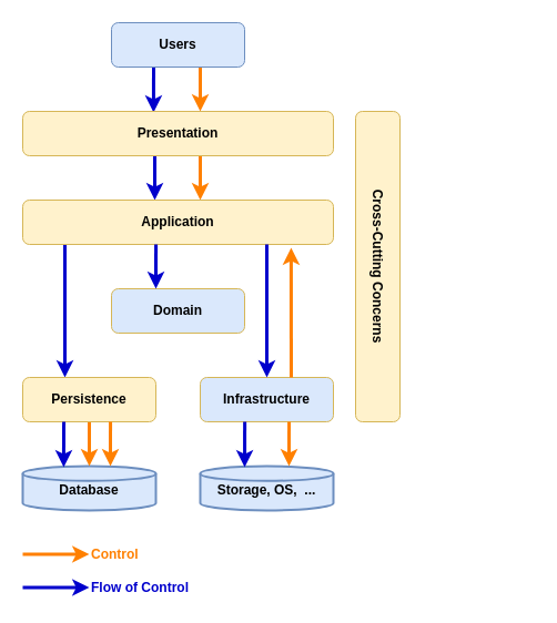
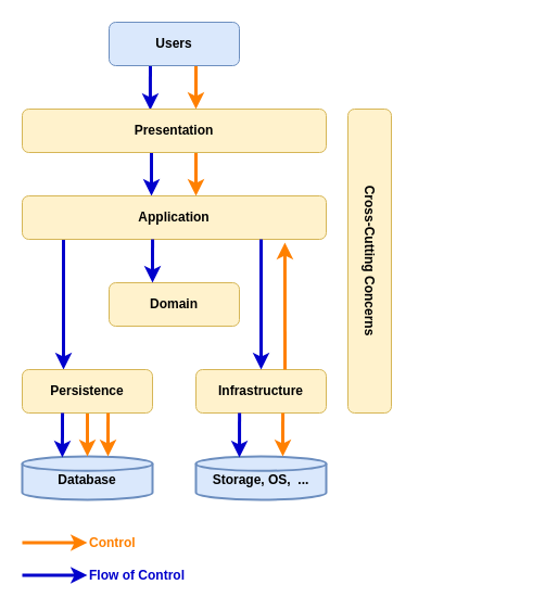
  <mxCell id="0" />
  <mxCell id="1" parent="0" />
  <mxCell id="2" style="edgeStyle=none;rounded=0;orthogonalLoop=1;jettySize=auto;html=1;entryX=0.396;entryY=0.025;entryDx=0;entryDy=0;entryPerimeter=0;strokeColor=#0000CC;strokeWidth=3;fontColor=#FF8000;" edge="1" parent="1"><mxGeometry relative="1" as="geometry"><mxPoint x="138" y="60" as="sourcePoint" /><mxPoint x="137.88" y="101" as="targetPoint" /></mxGeometry></mxCell>
  <mxCell id="3" style="edgeStyle=none;rounded=0;orthogonalLoop=1;jettySize=auto;html=1;exitX=0.75;exitY=1;exitDx=0;exitDy=0;entryX=0.607;entryY=0;entryDx=0;entryDy=0;entryPerimeter=0;strokeColor=#FF8000;strokeWidth=3;fontColor=#FF8000;" edge="1" parent="1"><mxGeometry relative="1" as="geometry"><mxPoint x="180" y="60" as="sourcePoint" /><mxPoint x="179.96" y="100" as="targetPoint" /></mxGeometry></mxCell>
  <mxCell id="4" value="Users" style="rounded=1;whiteSpace=wrap;html=1;fontStyle=1;fillColor=#dae8fc;strokeColor=#6c8ebf;" vertex="1" parent="1"><mxGeometry x="100" y="20" width="120" height="40" as="geometry" /></mxCell>
  <mxCell id="5" style="edgeStyle=none;rounded=0;orthogonalLoop=1;jettySize=auto;html=1;exitX=0.25;exitY=1;exitDx=0;exitDy=0;entryX=0.25;entryY=0;entryDx=0;entryDy=0;strokeColor=#0000CC;strokeWidth=3;fontColor=#FF8000;" edge="1" parent="1"><mxGeometry relative="1" as="geometry"><mxPoint x="139" y="140" as="sourcePoint" /><mxPoint x="139" y="180" as="targetPoint" /></mxGeometry></mxCell>
  <mxCell id="6" style="edgeStyle=none;rounded=0;orthogonalLoop=1;jettySize=auto;html=1;exitX=0.75;exitY=1;exitDx=0;exitDy=0;entryX=0.75;entryY=0;entryDx=0;entryDy=0;strokeColor=#FF8000;strokeWidth=3;fontColor=#FF8000;" edge="1" parent="1"><mxGeometry relative="1" as="geometry"><mxPoint x="180" y="140" as="sourcePoint" /><mxPoint x="180" y="180" as="targetPoint" /></mxGeometry></mxCell>
  <mxCell id="7" value="Presentation" style="rounded=1;whiteSpace=wrap;html=1;fontStyle=1;fillColor=#fff2cc;strokeColor=#d6b656;" vertex="1" parent="1"><mxGeometry x="20" y="100" width="280" height="40" as="geometry" /></mxCell>
  <mxCell id="8" style="edgeStyle=none;rounded=0;orthogonalLoop=1;jettySize=auto;html=1;entryX=0.25;entryY=0;entryDx=0;entryDy=0;strokeColor=#0000CC;strokeWidth=3;fontColor=#FF8000;" edge="1" parent="1"><mxGeometry relative="1" as="geometry"><mxPoint x="58" y="220" as="sourcePoint" /><mxPoint x="58" y="340" as="targetPoint" /></mxGeometry></mxCell>
  <mxCell id="9" value="Application" style="rounded=1;whiteSpace=wrap;html=1;fontStyle=1;fillColor=#fff2cc;strokeColor=#d6b656;" vertex="1" parent="1"><mxGeometry x="20" y="180" width="280" height="40" as="geometry" /></mxCell>
- <mxCell id="10" value="Domain" style="rounded=1;whiteSpace=wrap;html=1;fontStyle=1;fillColor=#dae8fc;strokeColor=#d6b656;" vertex="1" parent="1"><mxGeometry x="100" y="260" width="120" height="40" as="geometry" /></mxCell>
+ <mxCell id="10" value="Domain" style="rounded=1;whiteSpace=wrap;html=1;fontStyle=1;fillColor=#fff2cc;strokeColor=#d6b656;" vertex="1" parent="1"><mxGeometry x="100" y="260" width="120" height="40" as="geometry" /></mxCell>
  <mxCell id="11" value="Database" style="strokeWidth=2;html=1;shape=mxgraph.flowchart.database;whiteSpace=wrap;fontStyle=1;spacingTop=3;fillColor=#dae8fc;strokeColor=#6c8ebf;" vertex="1" parent="1"><mxGeometry x="20" y="420" width="120" height="40" as="geometry" /></mxCell>
  <mxCell id="12" value="Control" style="text;html=1;strokeColor=none;fillColor=none;align=left;verticalAlign=middle;whiteSpace=wrap;rounded=0;fontColor=#FF8000;fontStyle=1" vertex="1" parent="1"><mxGeometry x="80" y="490" width="40" height="20" as="geometry" /></mxCell>
  <mxCell id="13" value="" style="edgeStyle=orthogonalEdgeStyle;rounded=0;orthogonalLoop=1;jettySize=auto;html=1;strokeWidth=3;strokeColor=#FF8000;" edge="1" parent="1"><mxGeometry relative="1" as="geometry"><mxPoint x="20" y="499.5" as="sourcePoint" /><mxPoint x="80" y="499.5" as="targetPoint" /></mxGeometry></mxCell>
  <mxCell id="14" style="edgeStyle=none;rounded=0;orthogonalLoop=1;jettySize=auto;html=1;strokeColor=#FF8000;strokeWidth=3;fontColor=#FF8000;" edge="1" parent="1" source="15" target="11"><mxGeometry relative="1" as="geometry" /></mxCell>
  <mxCell id="15" value="Persistence" style="rounded=1;whiteSpace=wrap;html=1;fontStyle=1;fillColor=#fff2cc;strokeColor=#d6b656;" vertex="1" parent="1"><mxGeometry x="20" y="340" width="120" height="40" as="geometry" /></mxCell>
- <mxCell id="16" value="Infrastructure" style="rounded=1;whiteSpace=wrap;html=1;fontStyle=1;fillColor=#dae8fc;strokeColor=#d6b656;" vertex="1" parent="1"><mxGeometry x="180" y="340" width="120" height="40" as="geometry" /></mxCell>
+ <mxCell id="16" value="Infrastructure" style="rounded=1;whiteSpace=wrap;html=1;fontStyle=1;fillColor=#fff2cc;strokeColor=#d6b656;" vertex="1" parent="1"><mxGeometry x="180" y="340" width="120" height="40" as="geometry" /></mxCell>
  <mxCell id="17" value="Storage, OS,&amp;nbsp; ..." style="strokeWidth=2;html=1;shape=mxgraph.flowchart.database;whiteSpace=wrap;fontStyle=1;spacingTop=3;fillColor=#dae8fc;strokeColor=#6c8ebf;" vertex="1" parent="1"><mxGeometry x="180" y="420" width="120" height="40" as="geometry" /></mxCell>
  <mxCell id="18" value="Cross-Cutting Concerns" style="rounded=1;whiteSpace=wrap;html=1;fontStyle=1;fillColor=#fff2cc;strokeColor=#d6b656;rotation=90;" vertex="1" parent="1"><mxGeometry x="200" y="220" width="280" height="40" as="geometry" /></mxCell>
  <mxCell id="19" style="edgeStyle=none;rounded=0;orthogonalLoop=1;jettySize=auto;html=1;entryX=0.25;entryY=0;entryDx=0;entryDy=0;strokeColor=#0000CC;strokeWidth=3;fontColor=#FF8000;" edge="1" parent="1"><mxGeometry relative="1" as="geometry"><mxPoint x="240" y="220" as="sourcePoint" /><mxPoint x="240" y="340" as="targetPoint" /></mxGeometry></mxCell>
  <mxCell id="20" style="edgeStyle=none;rounded=0;orthogonalLoop=1;jettySize=auto;html=1;entryX=0.214;entryY=1.075;entryDx=0;entryDy=0;entryPerimeter=0;strokeColor=#FF8000;strokeWidth=3;fontColor=#FF8000;" edge="1" parent="1"><mxGeometry relative="1" as="geometry"><mxPoint x="261.988" y="340" as="sourcePoint" /><mxPoint x="261.92" y="223" as="targetPoint" /></mxGeometry></mxCell>
  <mxCell id="21" style="edgeStyle=none;rounded=0;orthogonalLoop=1;jettySize=auto;html=1;entryX=0.396;entryY=0.025;entryDx=0;entryDy=0;entryPerimeter=0;strokeColor=#0000CC;strokeWidth=3;fontColor=#FF8000;" edge="1" parent="1"><mxGeometry relative="1" as="geometry"><mxPoint x="57.04" y="380" as="sourcePoint" /><mxPoint x="56.92" y="421" as="targetPoint" /></mxGeometry></mxCell>
  <mxCell id="22" style="edgeStyle=none;rounded=0;orthogonalLoop=1;jettySize=auto;html=1;exitX=0.75;exitY=1;exitDx=0;exitDy=0;entryX=0.607;entryY=0;entryDx=0;entryDy=0;entryPerimeter=0;strokeColor=#FF8000;strokeWidth=3;fontColor=#FF8000;" edge="1" parent="1"><mxGeometry relative="1" as="geometry"><mxPoint x="99.04" y="380" as="sourcePoint" /><mxPoint x="99" y="420" as="targetPoint" /></mxGeometry></mxCell>
  <mxCell id="23" style="edgeStyle=none;rounded=0;orthogonalLoop=1;jettySize=auto;html=1;entryX=0.396;entryY=0.025;entryDx=0;entryDy=0;entryPerimeter=0;strokeColor=#0000CC;strokeWidth=3;fontColor=#FF8000;" edge="1" parent="1"><mxGeometry relative="1" as="geometry"><mxPoint x="220.12" y="380" as="sourcePoint" /><mxPoint x="220" y="421" as="targetPoint" /></mxGeometry></mxCell>
  <mxCell id="24" style="edgeStyle=none;rounded=0;orthogonalLoop=1;jettySize=auto;html=1;exitX=0.75;exitY=1;exitDx=0;exitDy=0;entryX=0.607;entryY=0;entryDx=0;entryDy=0;entryPerimeter=0;strokeColor=#FF8000;strokeWidth=3;fontColor=#FF8000;" edge="1" parent="1"><mxGeometry relative="1" as="geometry"><mxPoint x="260.04" y="380" as="sourcePoint" /><mxPoint x="260" y="420" as="targetPoint" /></mxGeometry></mxCell>
  <mxCell id="25" style="edgeStyle=none;rounded=0;orthogonalLoop=1;jettySize=auto;html=1;exitX=0.75;exitY=1;exitDx=0;exitDy=0;entryX=0.607;entryY=0;entryDx=0;entryDy=0;entryPerimeter=0;strokeColor=#0000CC;strokeWidth=3;fontColor=#FF8000;" edge="1" parent="1"><mxGeometry relative="1" as="geometry"><mxPoint x="140.04" y="220" as="sourcePoint" /><mxPoint x="140" y="260" as="targetPoint" /></mxGeometry></mxCell>
  <mxCell id="26" value="Flow of Control" style="text;html=1;strokeColor=none;fillColor=none;align=left;verticalAlign=middle;whiteSpace=wrap;rounded=0;fontColor=#0000CC;fontStyle=1" vertex="1" parent="1"><mxGeometry x="80" y="520" width="100" height="20" as="geometry" /></mxCell>
  <mxCell id="27" value="" style="edgeStyle=orthogonalEdgeStyle;rounded=0;orthogonalLoop=1;jettySize=auto;html=1;strokeWidth=3;strokeColor=#0000CC;fontColor=#0000CC;" edge="1" parent="1"><mxGeometry relative="1" as="geometry"><mxPoint x="20" y="529.5" as="sourcePoint" /><mxPoint x="80" y="529.5" as="targetPoint" /></mxGeometry></mxCell>
